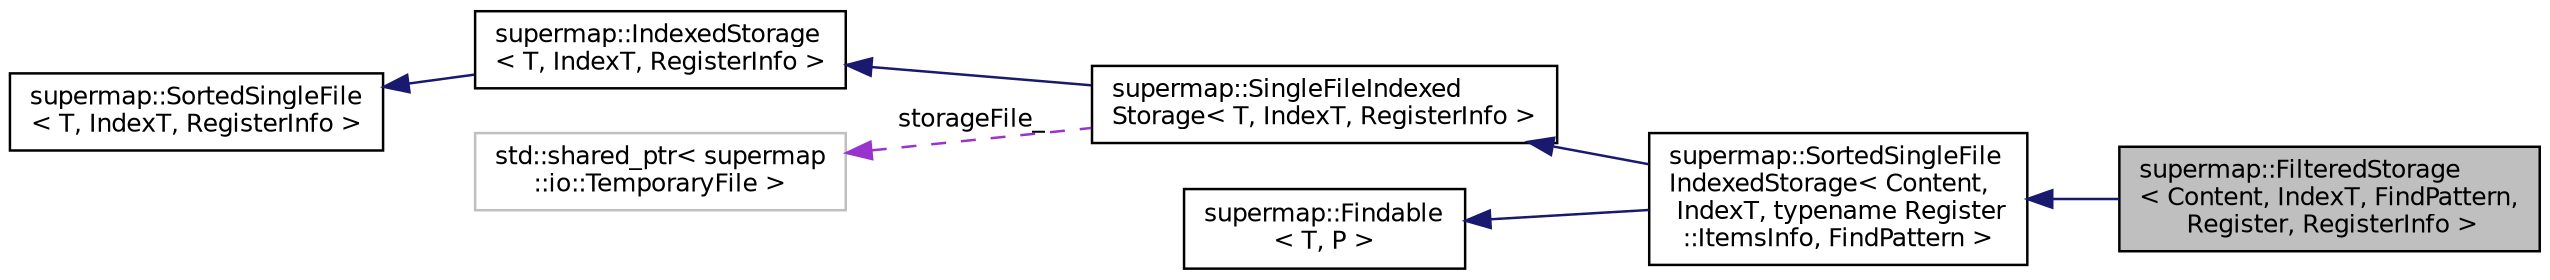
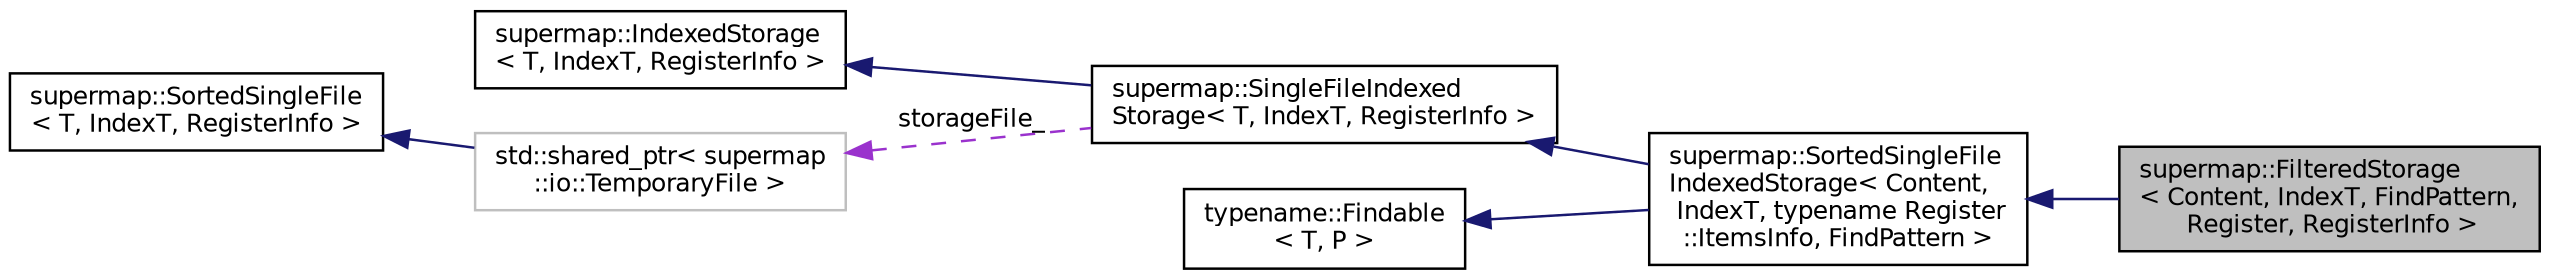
  digraph {
    rankdir=LR
    node [color=black fillcolor=white fontname=Helvetica fontsize=10 shape=record style=filled]
    edge [color=midnightblue dir=back fontname=Helvetica fontsize=10 labelfontname=Helvetica labelfontsize=10 style=solid]
    n1 [fillcolor=grey75 fontcolor=black height=0.2 label="supermap::FilteredStorage\l\< Content, IndexT, FindPattern,\l Register, RegisterInfo \>" width=0.4]
    n2 [height=0.2 label="supermap::SortedSingleFile\lIndexedStorage\< Content,\l IndexT, typename Register\l::ItemsInfo, FindPattern \>" width=0.4]
    n3 [height=0.2 label="supermap::SingleFileIndexed\lStorage\< T, IndexT, RegisterInfo \>" width=0.4]
    n4 [height=0.2 label="supermap::IndexedStorage\l\< T, IndexT, RegisterInfo \>" width=0.4]
    n5 [height=0.2 label="supermap::SortedSingleFile\l\< T, IndexT, RegisterInfo \>" width=0.4]
    n6 [color=grey75 height=0.2 label="std::shared_ptr\< supermap\l::io::TemporaryFile \>" width=0.4]
-   n7 [height=0.2 label="supermap::Findable\l\< T, P \>" width=0.4]
+   n7 [height=0.2 label="typename::Findable\l\< T, P \>" width=0.4]
    n2 -> n1
    n3 -> n2
    n4 -> n3
-   n5 -> n4
+   n5 -> n6
    n6 -> n3 [color=darkorchid3 label=" storageFile_" style=dashed]
    n7 -> n2
  }
